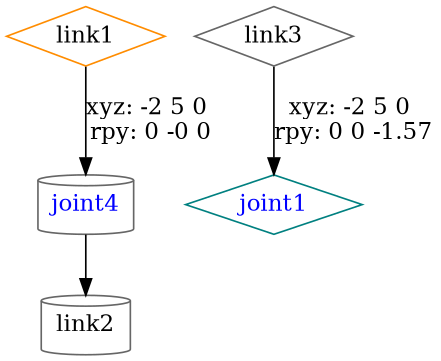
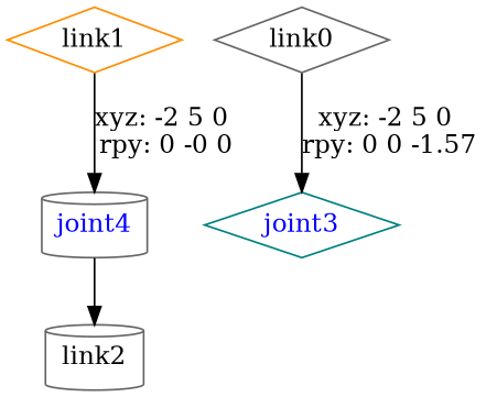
  digraph {
    node [color=gray40 shape=diamond]
    n1 [color=darkorange label=link1]
    n2 [fontcolor=blue label=joint4 shape=cylinder]
    n3 [label=link2 shape=cylinder]
-   n4 [label=link3]
-   joint3 [color=teal fontcolor=blue label=joint1]
+   n4 [label=link0]
+   joint3 [color=teal fontcolor=blue]
    n1 -> n2 [label="xyz: -2 5 0 \nrpy: 0 -0 0"]
    n2 -> n3
    n4 -> joint3 [label="xyz: -2 5 0 \nrpy: 0 0 -1.57"]
  }
